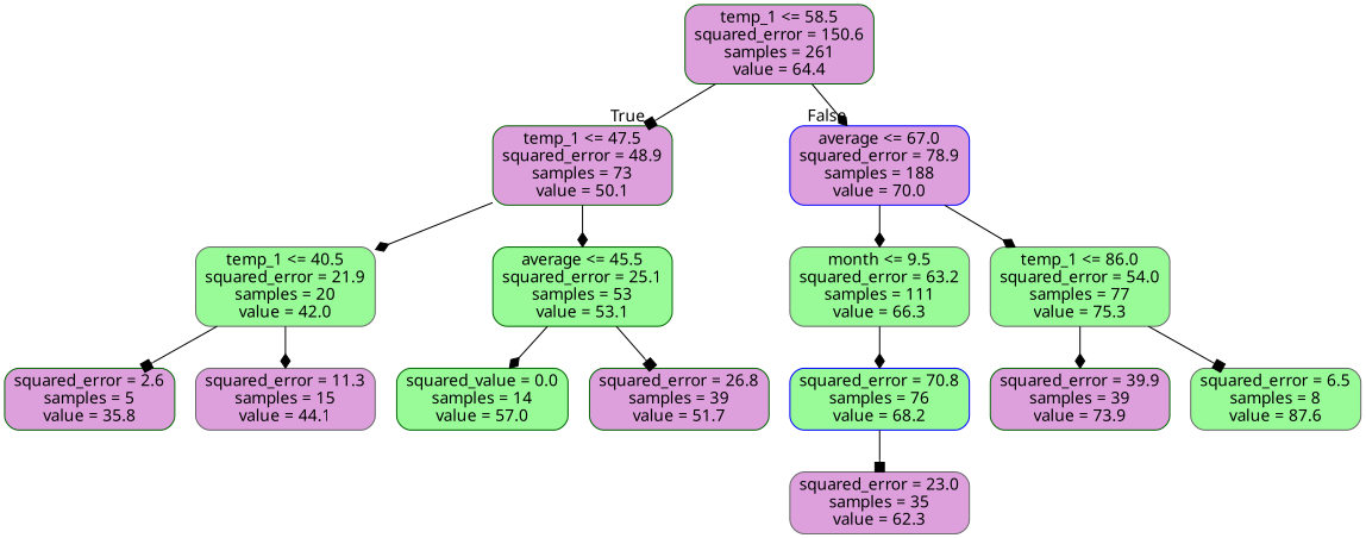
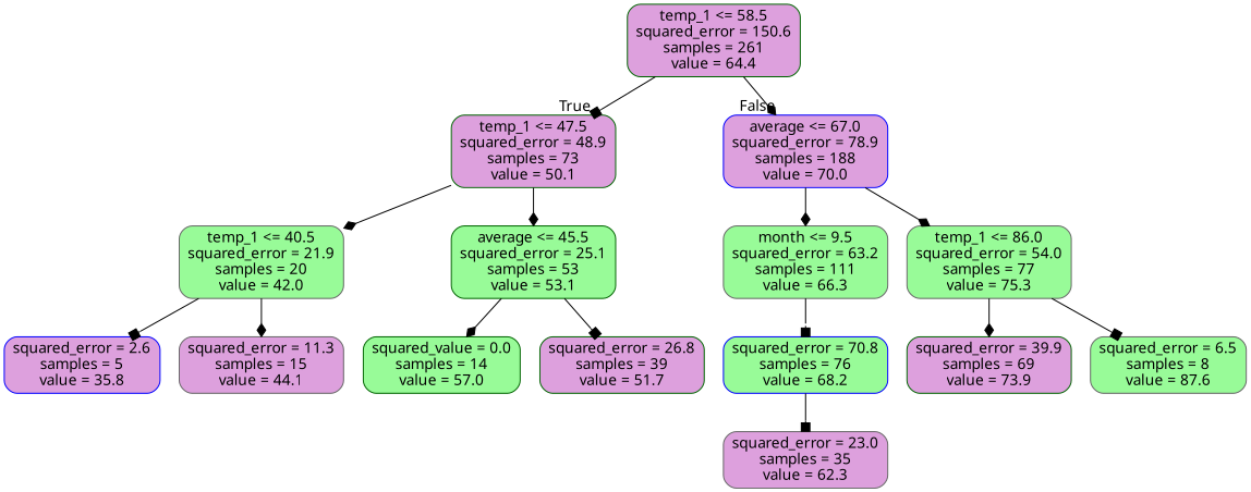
  digraph {
    fontname="Noto Sans"
    node [color=darkgreen fillcolor=plum fontname="Noto Sans" shape=box style="rounded,filled"]
    edge [arrowhead=diamond fontname="Noto Sans"]
    n1 [label="temp_1 <= 58.5\nsquared_error = 150.6\nsamples = 261\nvalue = 64.4"]
    n2 [label="temp_1 <= 47.5\nsquared_error = 48.9\nsamples = 73\nvalue = 50.1"]
    n3 [color=blue label="average <= 67.0\nsquared_error = 78.9\nsamples = 188\nvalue = 70.0"]
    n4 [color=gray40 fillcolor=palegreen label="temp_1 <= 40.5\nsquared_error = 21.9\nsamples = 20\nvalue = 42.0"]
    n5 [fillcolor=palegreen label="average <= 45.5\nsquared_error = 25.1\nsamples = 53\nvalue = 53.1"]
    n6 [color=gray40 fillcolor=palegreen label="month <= 9.5\nsquared_error = 63.2\nsamples = 111\nvalue = 66.3"]
    n7 [color=gray40 fillcolor=palegreen label="temp_1 <= 86.0\nsquared_error = 54.0\nsamples = 77\nvalue = 75.3"]
-   n8 [label="squared_error = 2.6\nsamples = 5\nvalue = 35.8"]
+   n8 [color=blue label="squared_error = 2.6\nsamples = 5\nvalue = 35.8"]
    n9 [color=gray40 label="squared_error = 11.3\nsamples = 15\nvalue = 44.1"]
    n10 [fillcolor=palegreen label="squared_value = 0.0\nsamples = 14\nvalue = 57.0"]
    n11 [label="squared_error = 26.8\nsamples = 39\nvalue = 51.7"]
    n12 [color=blue fillcolor=palegreen label="squared_error = 70.8\nsamples = 76\nvalue = 68.2"]
-   n13 [label="squared_error = 39.9\nsamples = 39\nvalue = 73.9"]
+   n13 [label="squared_error = 39.9\nsamples = 69\nvalue = 73.9"]
    n14 [color=gray40 fillcolor=palegreen label="squared_error = 6.5\nsamples = 8\nvalue = 87.6"]
    n15 [color=gray40 label="squared_error = 23.0\nsamples = 35\nvalue = 62.3"]
    n1 -> n2 [arrowhead=box headlabel=True labelangle=45 labeldistance=2.5]
    n1 -> n3 [headlabel=False labelangle=-45 labeldistance=2.5]
    n2 -> n4
    n2 -> n5
    n3 -> n6
    n3 -> n7
    n4 -> n8 [arrowhead=box]
    n4 -> n9
    n5 -> n10
    n5 -> n11 [arrowhead=box]
-   n6 -> n12
+   n6 -> n12 [arrowhead=box]
    n7 -> n13
    n7 -> n14 [arrowhead=box]
    n12 -> n15 [arrowhead=box]
  }
